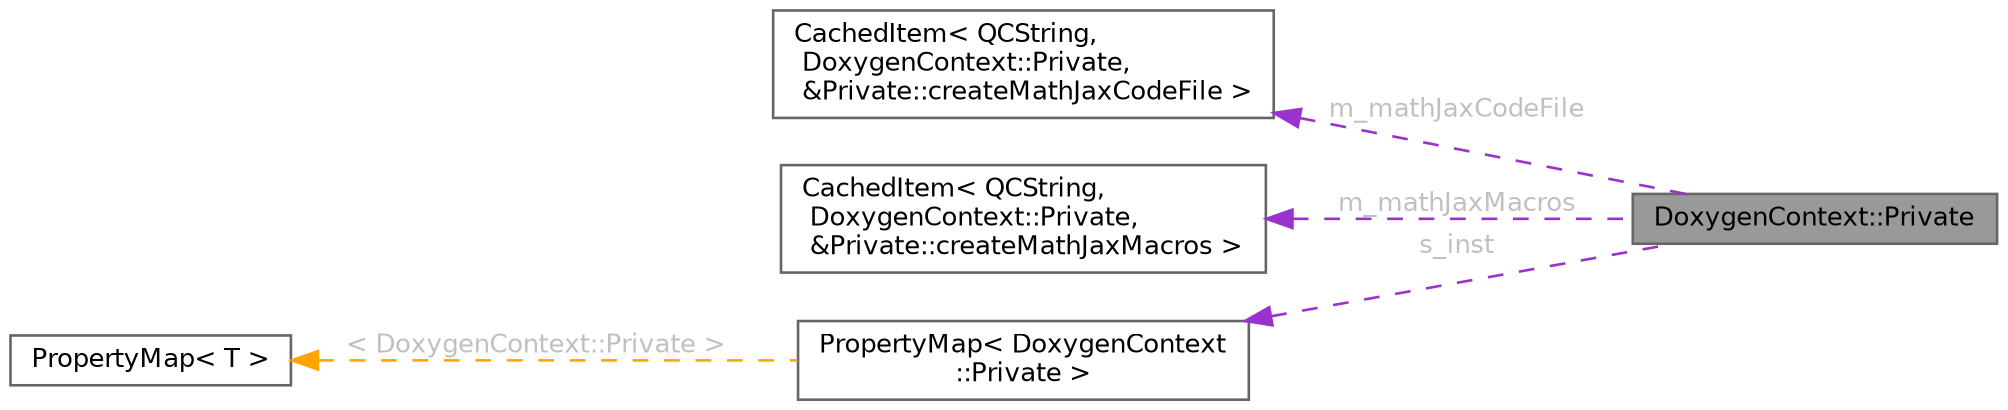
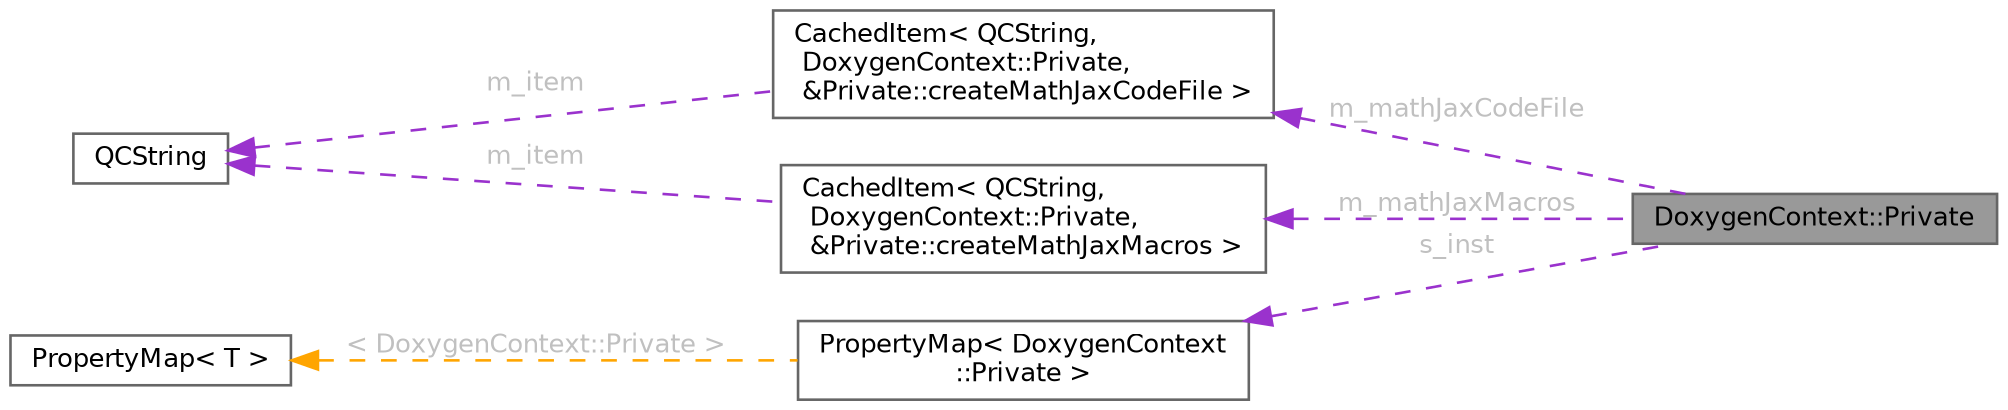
  digraph {
    rankdir=LR
    node [color=gray40 fillcolor=white fontname=Helvetica fontsize=10 shape=box style=filled]
    edge [color=darkorchid3 dir=back fontcolor=grey fontname=Helvetica fontsize=10 labelfontname=Helvetica labelfontsize=10 style=dashed]
    n1 [fillcolor=grey60 fontcolor=black height=0.2 label="DoxygenContext::Private" width=0.4]
    n2 [height=0.2 label="CachedItem\< QCString,\l DoxygenContext::Private,\l &Private::createMathJaxCodeFile \>" width=0.4]
+   n3 [height=0.2 label=QCString width=0.4]
    n4 [height=0.2 label="CachedItem\< QCString,\l DoxygenContext::Private,\l &Private::createMathJaxMacros \>" width=0.4]
    n5 [height=0.2 label="PropertyMap\< DoxygenContext\l::Private \>" width=0.4]
    n6 [height=0.2 label="PropertyMap\< T \>" width=0.4]
    n2 -> n1 [label=" m_mathJaxCodeFile"]
+   n3 -> n2 [label=" m_item"]
+   n3 -> n4 [label=" m_item"]
    n4 -> n1 [label=" m_mathJaxMacros"]
    n5 -> n1 [label=" s_inst"]
    n6 -> n5 [color=orange label=" \< DoxygenContext::Private \>"]
  }
